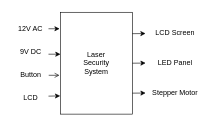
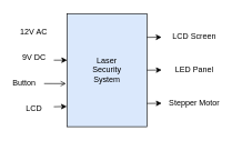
  <mxCell id="0" />
  <mxCell id="1" parent="0" />
- <mxCell id="2" value="Laser&lt;br&gt;Security&lt;br&gt;System" style="rounded=0;whiteSpace=wrap;html=1;" vertex="1" parent="1"><mxGeometry x="100" y="20" width="120" height="170" as="geometry" /></mxCell>
- <mxCell id="3" style="edgeStyle=orthogonalEdgeStyle;rounded=0;orthogonalLoop=1;jettySize=auto;html=1;exitX=1;exitY=0.5;exitDx=0;exitDy=0;entryX=-0.012;entryY=0.163;entryDx=0;entryDy=0;entryPerimeter=0;" edge="1" parent="1" source="4" target="2"><mxGeometry relative="1" as="geometry" /></mxCell>
+ <mxCell id="2" value="Laser&lt;br&gt;Security&lt;br&gt;System" style="rounded=0;whiteSpace=wrap;html=1;fillColor=#dae8fc;" vertex="1" parent="1"><mxGeometry x="100" y="20" width="120" height="170" as="geometry" /></mxCell>
  <mxCell id="4" value="12V AC" style="text;html=1;strokeColor=none;fillColor=none;align=center;verticalAlign=middle;whiteSpace=wrap;rounded=0;" vertex="1" parent="1"><mxGeometry x="20" y="32.5" width="60" height="30" as="geometry" /></mxCell>
  <mxCell id="5" value="9V DC" style="text;html=1;align=center;verticalAlign=middle;resizable=0;points=[];autosize=1;strokeColor=none;fillColor=none;" vertex="1" parent="1"><mxGeometry x="20" y="70.5" width="60" height="30" as="geometry" /></mxCell>
- <mxCell id="6" value="Button" style="text;html=1;align=center;verticalAlign=middle;resizable=0;points=[];autosize=1;strokeColor=none;fillColor=none;" vertex="1" parent="1"><mxGeometry x="20" y="109.5" width="60" height="30" as="geometry" /></mxCell>
+ <mxCell id="6" value="Button" style="text;html=1;align=center;verticalAlign=middle;resizable=0;points=[];autosize=1;strokeColor=none;fillColor=none;" vertex="1" parent="1"><mxGeometry x="5" y="109.5" width="60" height="30" as="geometry" /></mxCell>
  <mxCell id="7" value="LCD" style="text;html=1;align=center;verticalAlign=middle;resizable=0;points=[];autosize=1;strokeColor=none;fillColor=none;" vertex="1" parent="1"><mxGeometry x="25" y="147.5" width="50" height="30" as="geometry" /></mxCell>
  <mxCell id="8" value="LCD Screen" style="text;html=1;align=center;verticalAlign=middle;resizable=0;points=[];autosize=1;strokeColor=none;fillColor=none;" vertex="1" parent="1"><mxGeometry x="246" y="40" width="90" height="30" as="geometry" /></mxCell>
  <mxCell id="9" value="LED Panel" style="text;html=1;align=center;verticalAlign=middle;resizable=0;points=[];autosize=1;strokeColor=none;fillColor=none;" vertex="1" parent="1"><mxGeometry x="251" y="90" width="80" height="30" as="geometry" /></mxCell>
  <mxCell id="10" value="Stepper Motor" style="text;html=1;align=center;verticalAlign=middle;resizable=0;points=[];autosize=1;strokeColor=none;fillColor=none;" vertex="1" parent="1"><mxGeometry x="241" y="140" width="100" height="30" as="geometry" /></mxCell>
  <mxCell id="11" value="" style="endArrow=classic;html=1;rounded=0;" edge="1" parent="1"><mxGeometry width="50" height="50" relative="1" as="geometry"><mxPoint x="80" y="90" as="sourcePoint" /><mxPoint x="100" y="90" as="targetPoint" /></mxGeometry></mxCell>
  <mxCell id="12" value="" style="endArrow=open;html=1;rounded=0;exitX=1.006;exitY=0.523;exitDx=0;exitDy=0;exitPerimeter=0;entryX=-0.014;entryY=0.619;entryDx=0;entryDy=0;entryPerimeter=0;" edge="1" parent="1" source="6" target="2"><mxGeometry width="50" height="50" relative="1" as="geometry"><mxPoint x="150" y="90" as="sourcePoint" /><mxPoint x="200" y="40" as="targetPoint" /></mxGeometry></mxCell>
  <mxCell id="13" value="" style="endArrow=classic;html=1;rounded=0;entryX=-0.004;entryY=0.821;entryDx=0;entryDy=0;entryPerimeter=0;" edge="1" parent="1" target="2"><mxGeometry width="50" height="50" relative="1" as="geometry"><mxPoint x="80" y="160" as="sourcePoint" /><mxPoint x="200" y="40" as="targetPoint" /></mxGeometry></mxCell>
  <mxCell id="14" value="" style="endArrow=classic;html=1;rounded=0;exitX=1.032;exitY=0.21;exitDx=0;exitDy=0;exitPerimeter=0;" edge="1" parent="1"><mxGeometry width="50" height="50" relative="1" as="geometry"><mxPoint x="219.84" y="55.7" as="sourcePoint" /><mxPoint x="242" y="55.469" as="targetPoint" /></mxGeometry></mxCell>
  <mxCell id="15" value="" style="endArrow=classic;html=1;rounded=0;exitX=1.032;exitY=0.21;exitDx=0;exitDy=0;exitPerimeter=0;" edge="1" parent="1"><mxGeometry width="50" height="50" relative="1" as="geometry"><mxPoint x="220" y="105.03" as="sourcePoint" /><mxPoint x="242.16" y="104.799" as="targetPoint" /></mxGeometry></mxCell>
  <mxCell id="16" value="" style="endArrow=classic;html=1;rounded=0;exitX=1.032;exitY=0.21;exitDx=0;exitDy=0;exitPerimeter=0;" edge="1" parent="1"><mxGeometry width="50" height="50" relative="1" as="geometry"><mxPoint x="220" y="155.03" as="sourcePoint" /><mxPoint x="242.16" y="154.799" as="targetPoint" /></mxGeometry></mxCell>
